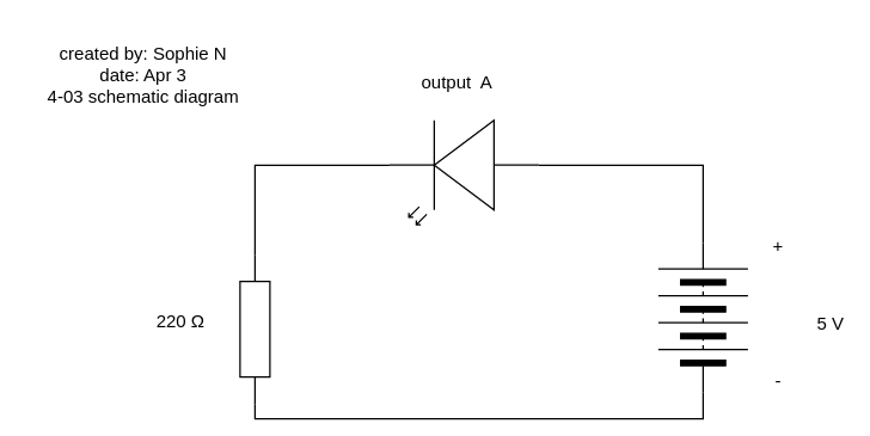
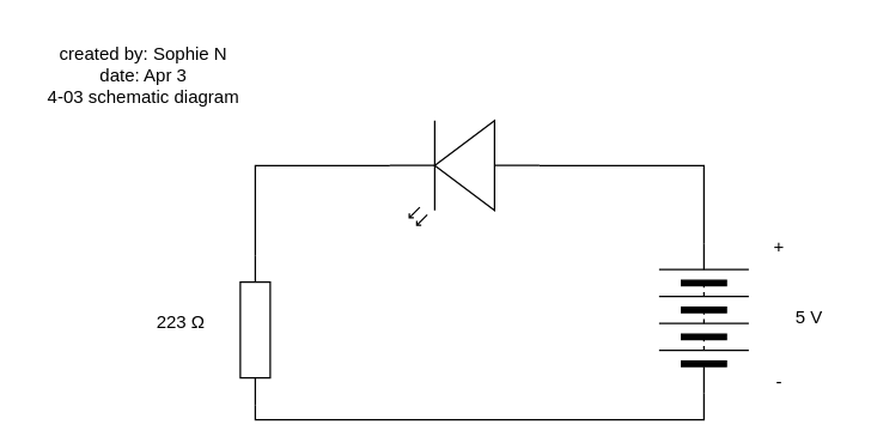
  <mxCell id="0" />
  <mxCell id="1" parent="0" />
  <mxCell id="2" value="" style="pointerEvents=1;verticalLabelPosition=bottom;shadow=0;dashed=0;align=center;html=1;verticalAlign=top;shape=mxgraph.electrical.miscellaneous.batteryStack;rotation=-90;" vertex="1" parent="1"><mxGeometry x="420" y="182" width="100" height="60" as="geometry" /></mxCell>
  <mxCell id="3" value="+" style="text;html=1;align=center;verticalAlign=middle;resizable=0;points=[];autosize=1;strokeColor=none;fillColor=none;" vertex="1" parent="1"><mxGeometry x="505" y="150" width="30" height="30" as="geometry" /></mxCell>
  <mxCell id="4" value="-" style="text;html=1;align=center;verticalAlign=middle;resizable=0;points=[];autosize=1;strokeColor=none;fillColor=none;" vertex="1" parent="1"><mxGeometry x="505" y="240" width="30" height="30" as="geometry" /></mxCell>
- <mxCell id="5" value="5 V" style="text;html=1;align=center;verticalAlign=middle;resizable=0;points=[];autosize=1;strokeColor=none;fillColor=none;" vertex="1" parent="1"><mxGeometry x="535" y="202" width="40" height="30" as="geometry" /></mxCell>
+ <mxCell id="5" value="5 V" style="text;html=1;align=center;verticalAlign=middle;resizable=0;points=[];autosize=1;strokeColor=none;fillColor=none;" vertex="1" parent="1"><mxGeometry x="520" y="197" width="40" height="30" as="geometry" /></mxCell>
  <mxCell id="6" value="" style="pointerEvents=1;verticalLabelPosition=bottom;shadow=0;dashed=0;align=center;html=1;verticalAlign=top;shape=mxgraph.electrical.resistors.resistor_1;rotation=90;" vertex="1" parent="1"><mxGeometry x="120" y="210" width="100" height="20" as="geometry" /></mxCell>
  <mxCell id="7" value="" style="verticalLabelPosition=bottom;shadow=0;dashed=0;align=center;html=1;verticalAlign=top;shape=mxgraph.electrical.opto_electronics.led_2;pointerEvents=1;rotation=-180;" vertex="1" parent="1"><mxGeometry x="260" y="80" width="100" height="70" as="geometry" /></mxCell>
- <mxCell id="8" value="output&amp;nbsp; A" style="text;html=1;align=center;verticalAlign=middle;resizable=0;points=[];autosize=1;strokeColor=none;fillColor=none;" vertex="1" parent="1"><mxGeometry x="270" y="40" width="70" height="30" as="geometry" /></mxCell>
  <mxCell id="9" style="edgeStyle=orthogonalEdgeStyle;html=1;entryX=0;entryY=0.57;entryDx=0;entryDy=0;entryPerimeter=0;endArrow=none;endFill=0;rounded=0;curved=0;exitX=1;exitY=0.5;exitDx=0;exitDy=0;" edge="1" parent="1" source="2" target="7"><mxGeometry relative="1" as="geometry" /></mxCell>
  <mxCell id="10" style="edgeStyle=orthogonalEdgeStyle;html=1;exitX=0;exitY=0.5;exitDx=0;exitDy=0;entryX=1;entryY=0.5;entryDx=0;entryDy=0;entryPerimeter=0;endArrow=none;endFill=0;rounded=0;" edge="1" parent="1" source="2" target="6"><mxGeometry relative="1" as="geometry" /></mxCell>
  <mxCell id="11" style="edgeStyle=orthogonalEdgeStyle;html=1;exitX=1;exitY=0.57;exitDx=0;exitDy=0;exitPerimeter=0;entryX=0;entryY=0.5;entryDx=0;entryDy=0;entryPerimeter=0;endArrow=none;endFill=0;rounded=0;" edge="1" parent="1" source="7" target="6"><mxGeometry relative="1" as="geometry" /></mxCell>
- <mxCell id="12" value="220 Ω" style="text;html=1;align=center;verticalAlign=middle;resizable=0;points=[];autosize=1;strokeColor=none;fillColor=none;" vertex="1" parent="1"><mxGeometry x="90" y="200" width="60" height="30" as="geometry" /></mxCell>
+ <mxCell id="12" value="223 Ω" style="text;html=1;align=center;verticalAlign=middle;resizable=0;points=[];autosize=1;strokeColor=none;fillColor=none;" vertex="1" parent="1"><mxGeometry x="90" y="200" width="60" height="30" as="geometry" /></mxCell>
  <mxCell id="13" value="created by: Sophie N&lt;div&gt;date: Apr 3&lt;/div&gt;&lt;div&gt;4-03 schematic diagram&lt;/div&gt;" style="text;html=1;align=center;verticalAlign=middle;resizable=0;points=[];autosize=1;strokeColor=none;fillColor=none;" vertex="1" parent="1"><mxGeometry x="20" y="20" width="150" height="60" as="geometry" /></mxCell>
